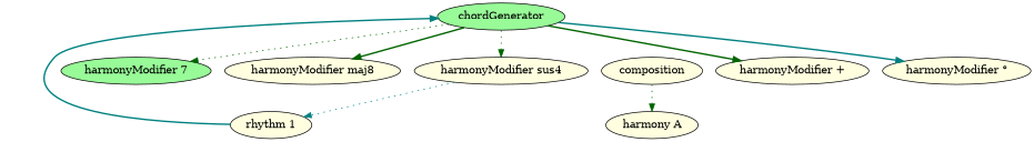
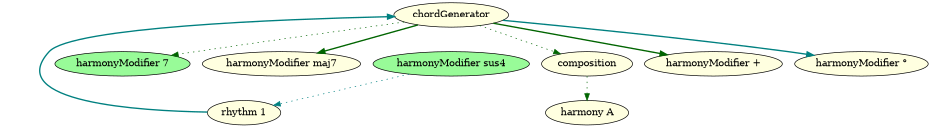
  digraph {
    ordering=out
    node [fillcolor=lightyellow style=filled]
    edge [color=darkgreen style=dotted]
    n1 [label=composition]
    n2 [label="harmony A"]
    n3 [label="rhythm 1"]
-   n4 [fillcolor=palegreen label="chordGenerator\n"]
+   n4 [label="chordGenerator\n"]
    n5 [fillcolor=palegreen label="harmonyModifier 7"]
-   n6 [label="harmonyModifier maj8"]
-   n7 [label="harmonyModifier sus4"]
+   n6 [label="harmonyModifier maj7"]
+   n7 [fillcolor=palegreen label="harmonyModifier sus4"]
    n8 [label="harmonyModifier +"]
    n9 [label="harmonyModifier °"]
    n1 -> n2
    n3 -> n4 [color=teal style=bold]
    n4 -> n5
    n4 -> n6 [style=bold]
-   n4 -> n7
+   n4 -> n1
    n4 -> n8 [style=bold]
    n4 -> n9 [color=teal style=bold]
    n7 -> n3 [color=teal]
  }
